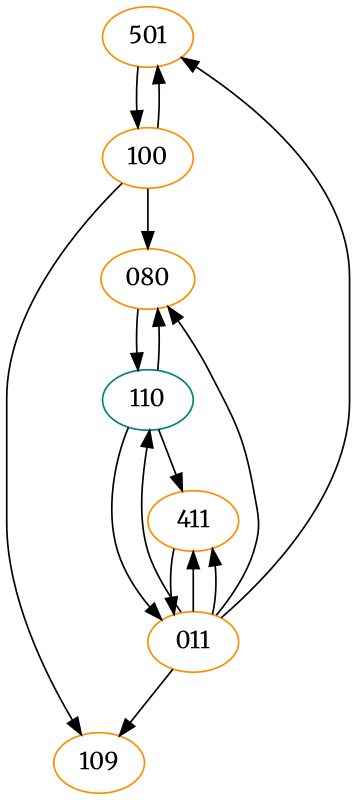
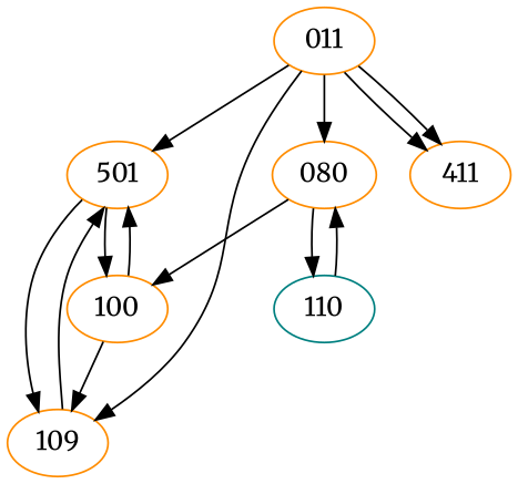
  digraph {
    fontname=Merriweather
    node [color=darkorange fontname=Merriweather]
    edge [fontname=Merriweather penwidth=1]
    n1 [label=501]
    n2 [label=100]
    n3 [label=109]
    n4 [label=080]
    n5 [color=teal label=110]
    n6 [label=011]
    n7 [label=411]
    n1 -> n2
+   n1 -> n3
    n2 -> n1
    n2 -> n3
-   n2 -> n4
+   n3 -> n1
+   n4 -> n2
    n4 -> n5
    n5 -> n4
-   n5 -> n6
-   n5 -> n7
    n6 -> n1
    n6 -> n3
    n6 -> n4
-   n6 -> n5
    n6 -> n7
    n6 -> n7
-   n7 -> n6
  }
